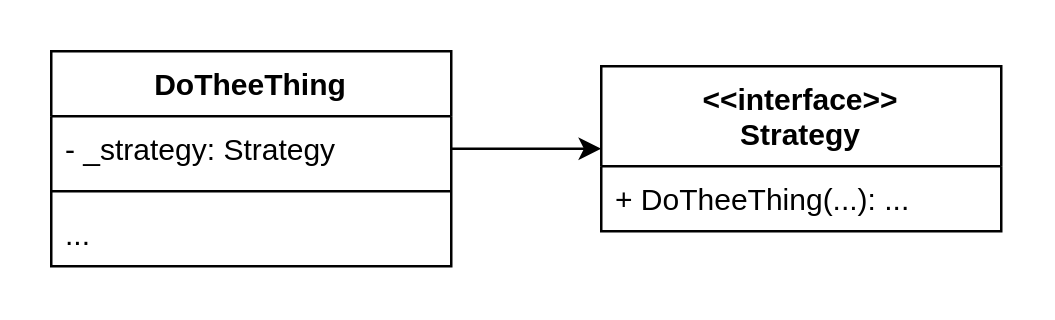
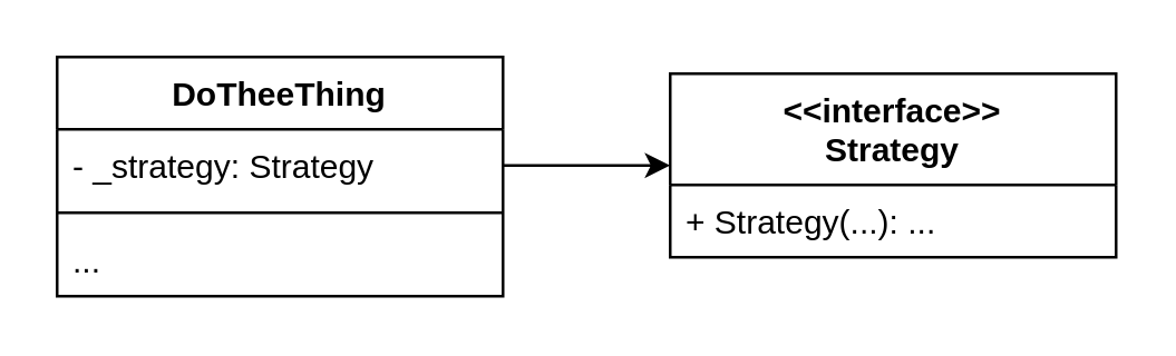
  <mxCell id="0" />
  <mxCell id="1" parent="0" />
  <mxCell id="2" value="DoTheeThing" style="swimlane;fontStyle=1;align=center;verticalAlign=top;childLayout=stackLayout;horizontal=1;startSize=26;horizontalStack=0;resizeParent=1;resizeParentMax=0;resizeLast=0;collapsible=1;marginBottom=0;" vertex="1" parent="1"><mxGeometry x="20" y="20" width="160" height="86" as="geometry" /></mxCell>
  <mxCell id="3" value="- _strategy: Strategy" style="text;strokeColor=none;fillColor=none;align=left;verticalAlign=top;spacingLeft=4;spacingRight=4;overflow=hidden;rotatable=0;points=[[0,0.5],[1,0.5]];portConstraint=eastwest;" vertex="1" parent="2"><mxGeometry y="26" width="160" height="26" as="geometry" /></mxCell>
  <mxCell id="4" value="" style="line;strokeWidth=1;fillColor=none;align=left;verticalAlign=middle;spacingTop=-1;spacingLeft=3;spacingRight=3;rotatable=0;labelPosition=right;points=[];portConstraint=eastwest;" vertex="1" parent="2"><mxGeometry y="52" width="160" height="8" as="geometry" /></mxCell>
  <mxCell id="5" value="..." style="text;strokeColor=none;fillColor=none;align=left;verticalAlign=top;spacingLeft=4;spacingRight=4;overflow=hidden;rotatable=0;points=[[0,0.5],[1,0.5]];portConstraint=eastwest;" vertex="1" parent="2"><mxGeometry y="60" width="160" height="26" as="geometry" /></mxCell>
  <mxCell id="6" style="edgeStyle=orthogonalEdgeStyle;rounded=0;orthogonalLoop=1;jettySize=auto;html=1;exitX=1;exitY=0.5;exitDx=0;exitDy=0;entryX=0;entryY=0.5;entryDx=0;entryDy=0;" edge="1" parent="1" source="3" target="7"><mxGeometry relative="1" as="geometry" /></mxCell>
  <mxCell id="7" value="&lt;&lt;interface&gt;&gt;&#10;Strategy" style="swimlane;fontStyle=1;align=center;verticalAlign=top;childLayout=stackLayout;horizontal=1;startSize=40;horizontalStack=0;resizeParent=1;resizeParentMax=0;resizeLast=0;collapsible=1;marginBottom=0;" vertex="1" parent="1"><mxGeometry x="240" y="26" width="160" height="66" as="geometry" /></mxCell>
- <mxCell id="8" value="+ DoTheeThing(...): ..." style="text;strokeColor=none;fillColor=none;align=left;verticalAlign=top;spacingLeft=4;spacingRight=4;overflow=hidden;rotatable=0;points=[[0,0.5],[1,0.5]];portConstraint=eastwest;" vertex="1" parent="7"><mxGeometry y="40" width="160" height="26" as="geometry" /></mxCell>
+ <mxCell id="8" value="+ Strategy(...): ..." style="text;strokeColor=none;fillColor=none;align=left;verticalAlign=top;spacingLeft=4;spacingRight=4;overflow=hidden;rotatable=0;points=[[0,0.5],[1,0.5]];portConstraint=eastwest;" vertex="1" parent="7"><mxGeometry y="40" width="160" height="26" as="geometry" /></mxCell>
